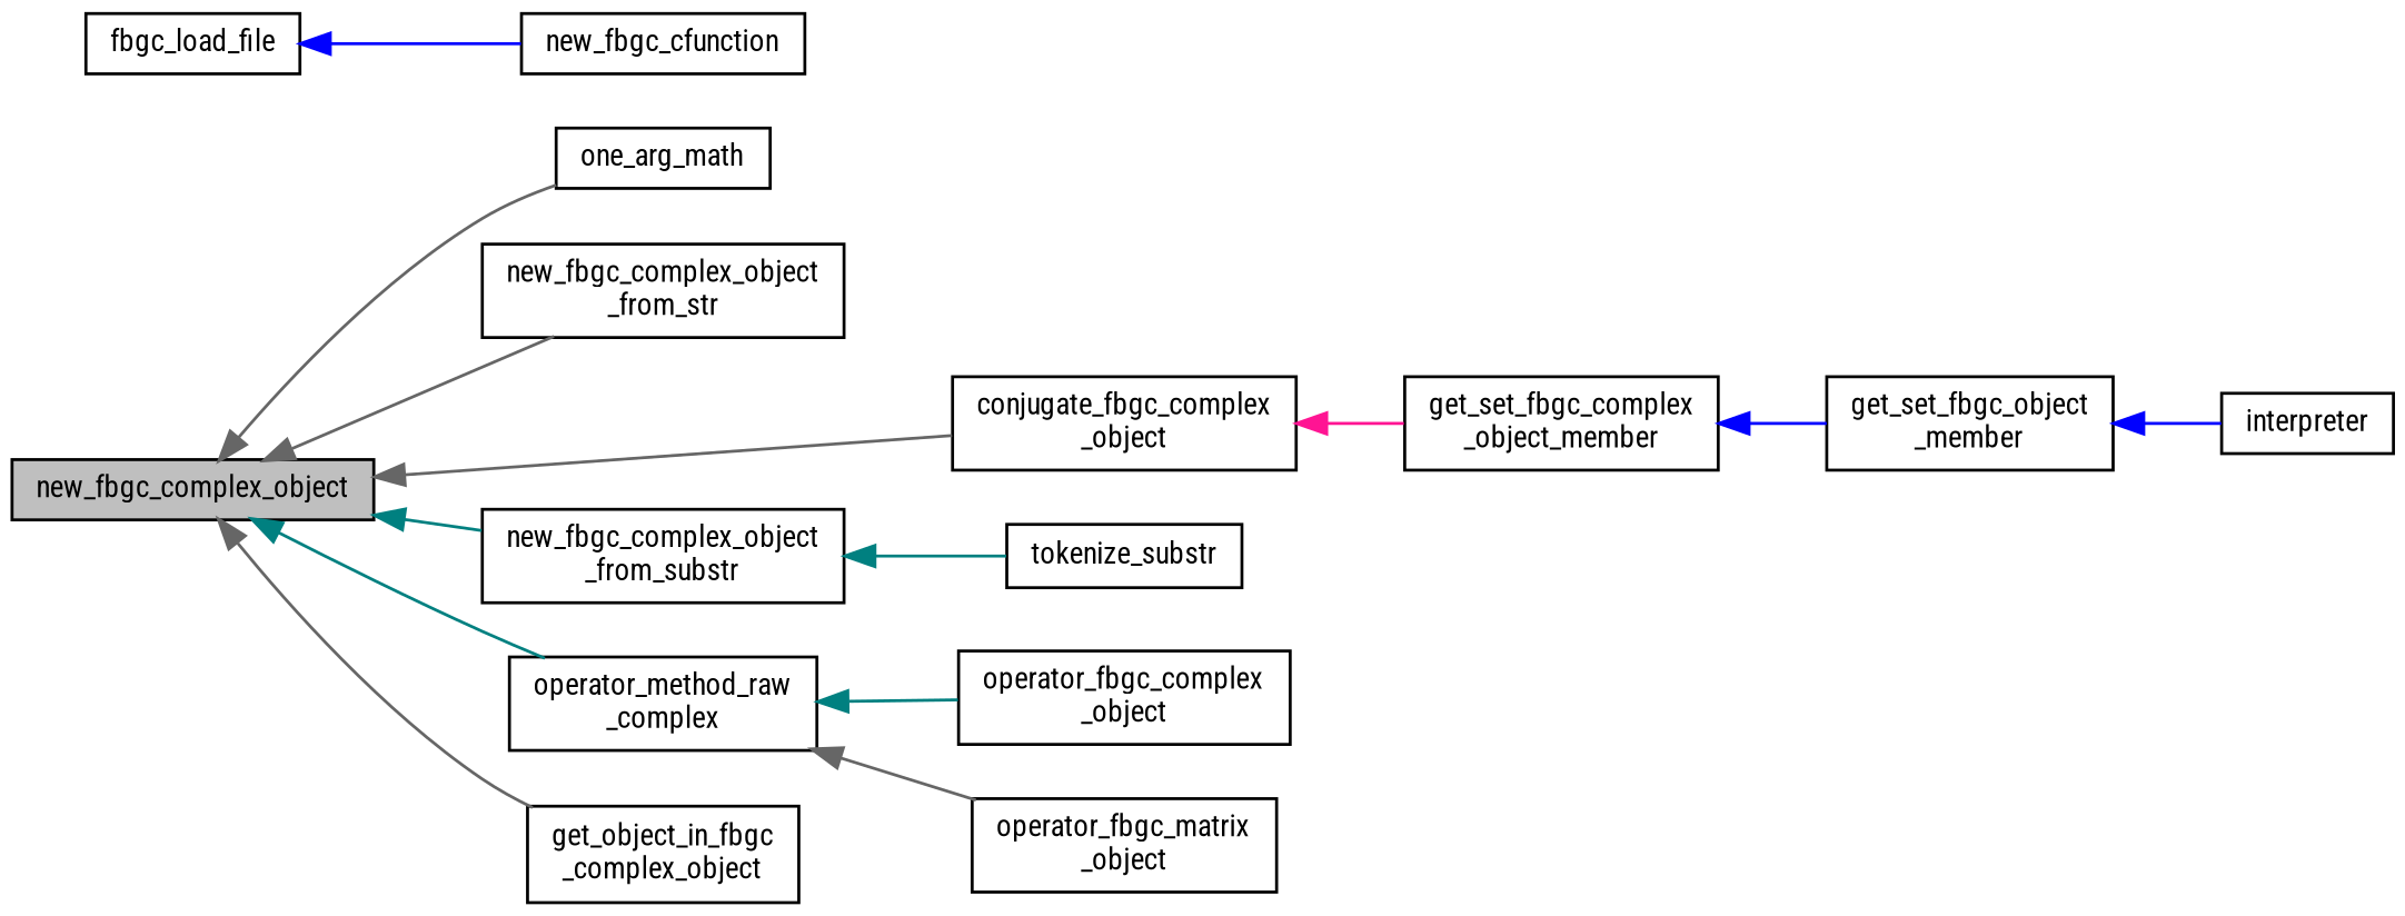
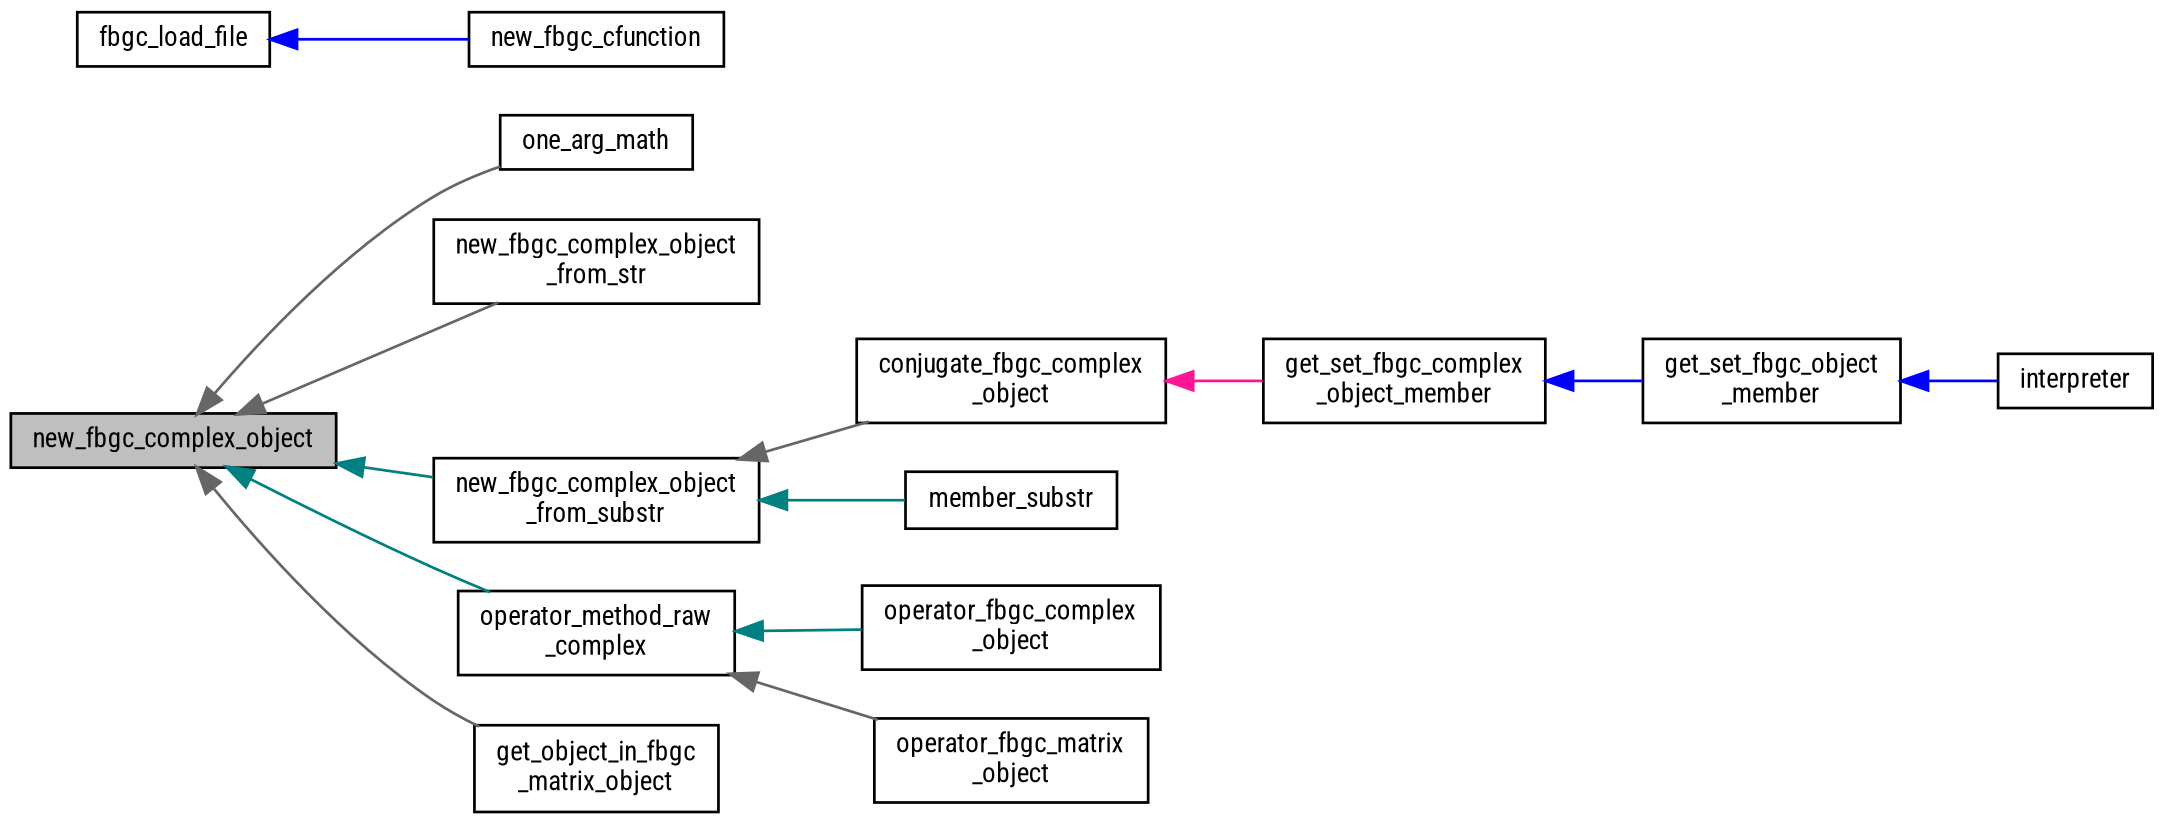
  digraph {
    fontname="Roboto Condensed"
    rankdir=LR
    node [color=black fillcolor=white fontname="Roboto Condensed" fontsize=10 shape=record style=filled]
    edge [color=gray40 dir=back fontname="Roboto Condensed" fontsize=10 labelfontname=Helvetica labelfontsize=10 style=solid]
    n1 [fillcolor=grey75 fontcolor=black height=0.2 label=new_fbgc_complex_object width=0.4]
    n2 [height=0.2 label=one_arg_math width=0.4]
    n3 [height=0.2 label="new_fbgc_complex_object\l_from_str" width=0.4]
    n4 [height=0.2 label="new_fbgc_complex_object\l_from_substr" width=0.4]
    n5 [height=0.2 label="conjugate_fbgc_complex\l_object" width=0.4]
    n6 [height=0.2 label="operator_method_raw\l_complex" width=0.4]
-   n7 [height=0.2 label="get_object_in_fbgc\l_complex_object" width=0.4]
-   n8 [height=0.2 label=tokenize_substr width=0.4]
+   n7 [height=0.2 label="get_object_in_fbgc\l_matrix_object" width=0.4]
+   n8 [height=0.2 label=member_substr width=0.4]
    n9 [height=0.2 label="get_set_fbgc_complex\l_object_member" width=0.4]
    n10 [height=0.2 label="operator_fbgc_complex\l_object" width=0.4]
    n11 [height=0.2 label="operator_fbgc_matrix\l_object" width=0.4]
    n12 [height=0.2 label="get_set_fbgc_object\l_member" width=0.4]
    n13 [height=0.2 label=interpreter width=0.4]
    n14 [height=0.2 label=fbgc_load_file width=0.4]
    n15 [height=0.2 label=new_fbgc_cfunction width=0.4]
    n1 -> n2
    n1 -> n3
    n1 -> n4 [color=teal]
-   n1 -> n5
+   n4 -> n5
    n1 -> n6 [color=teal]
    n1 -> n7
    n4 -> n8 [color=teal]
    n5 -> n9 [color=deeppink]
    n6 -> n10 [color=teal]
    n6 -> n11
    n9 -> n12 [color=blue]
    n12 -> n13 [color=blue]
    n14 -> n15 [color=blue]
  }
